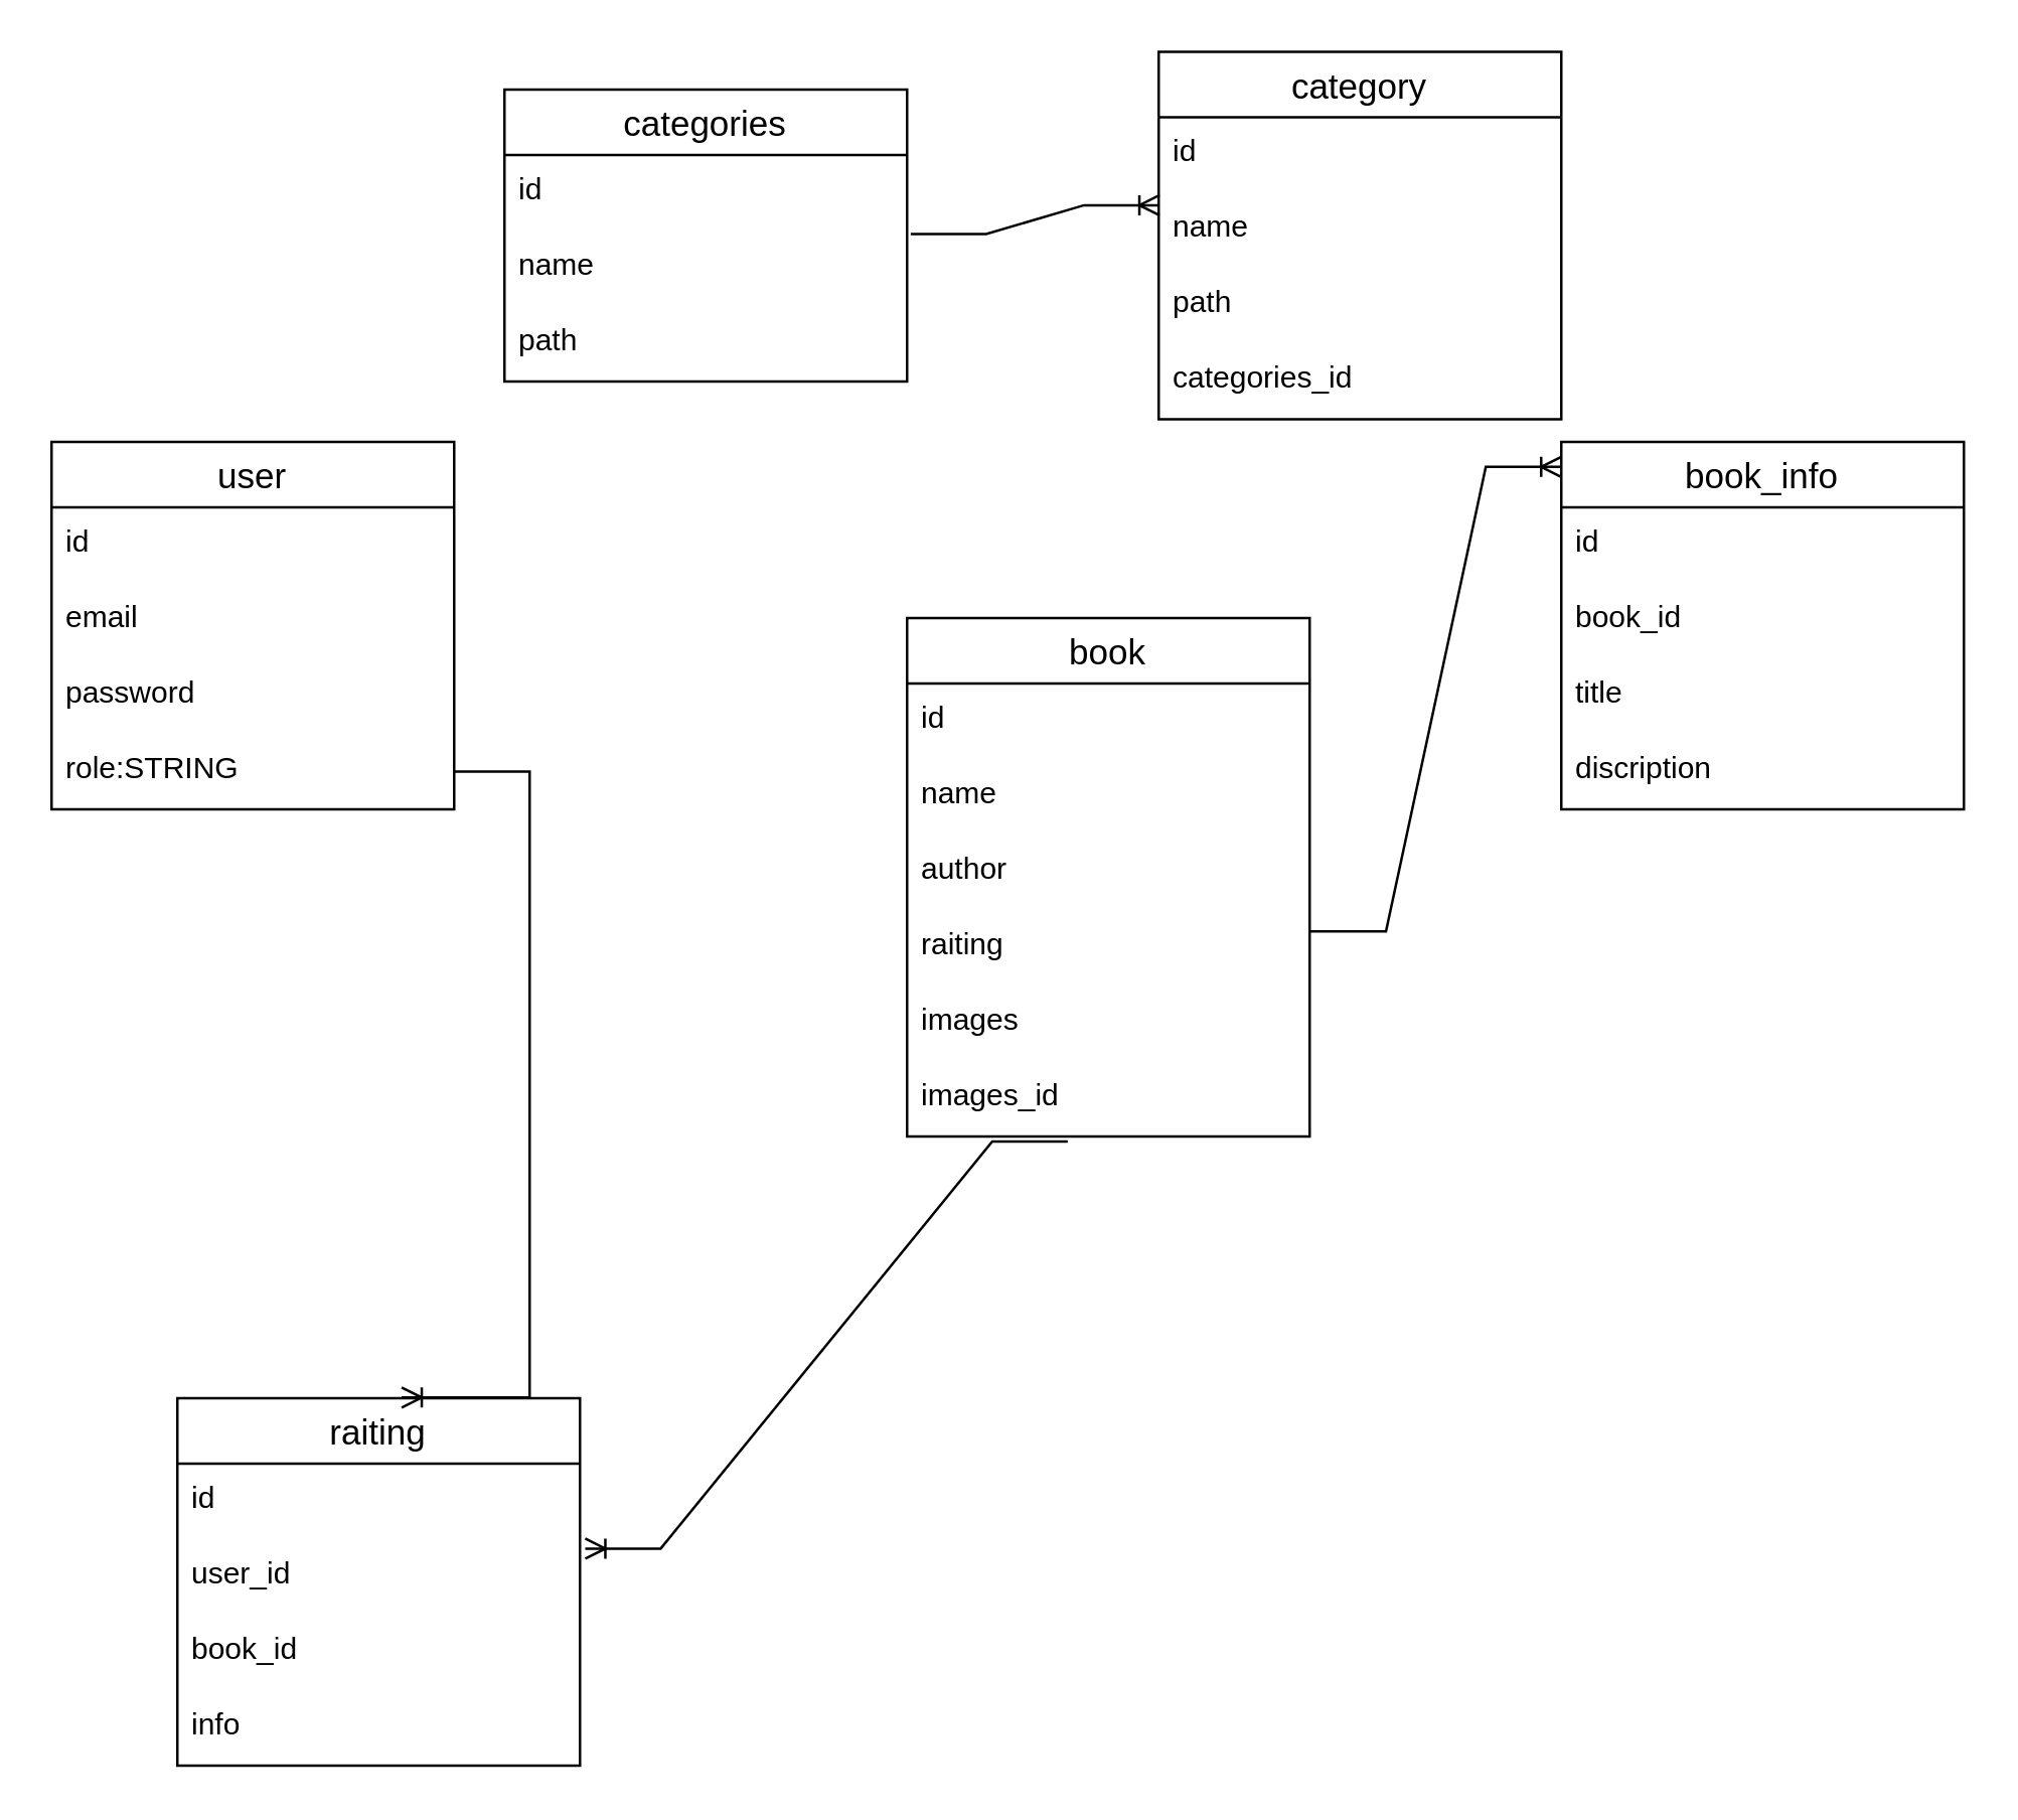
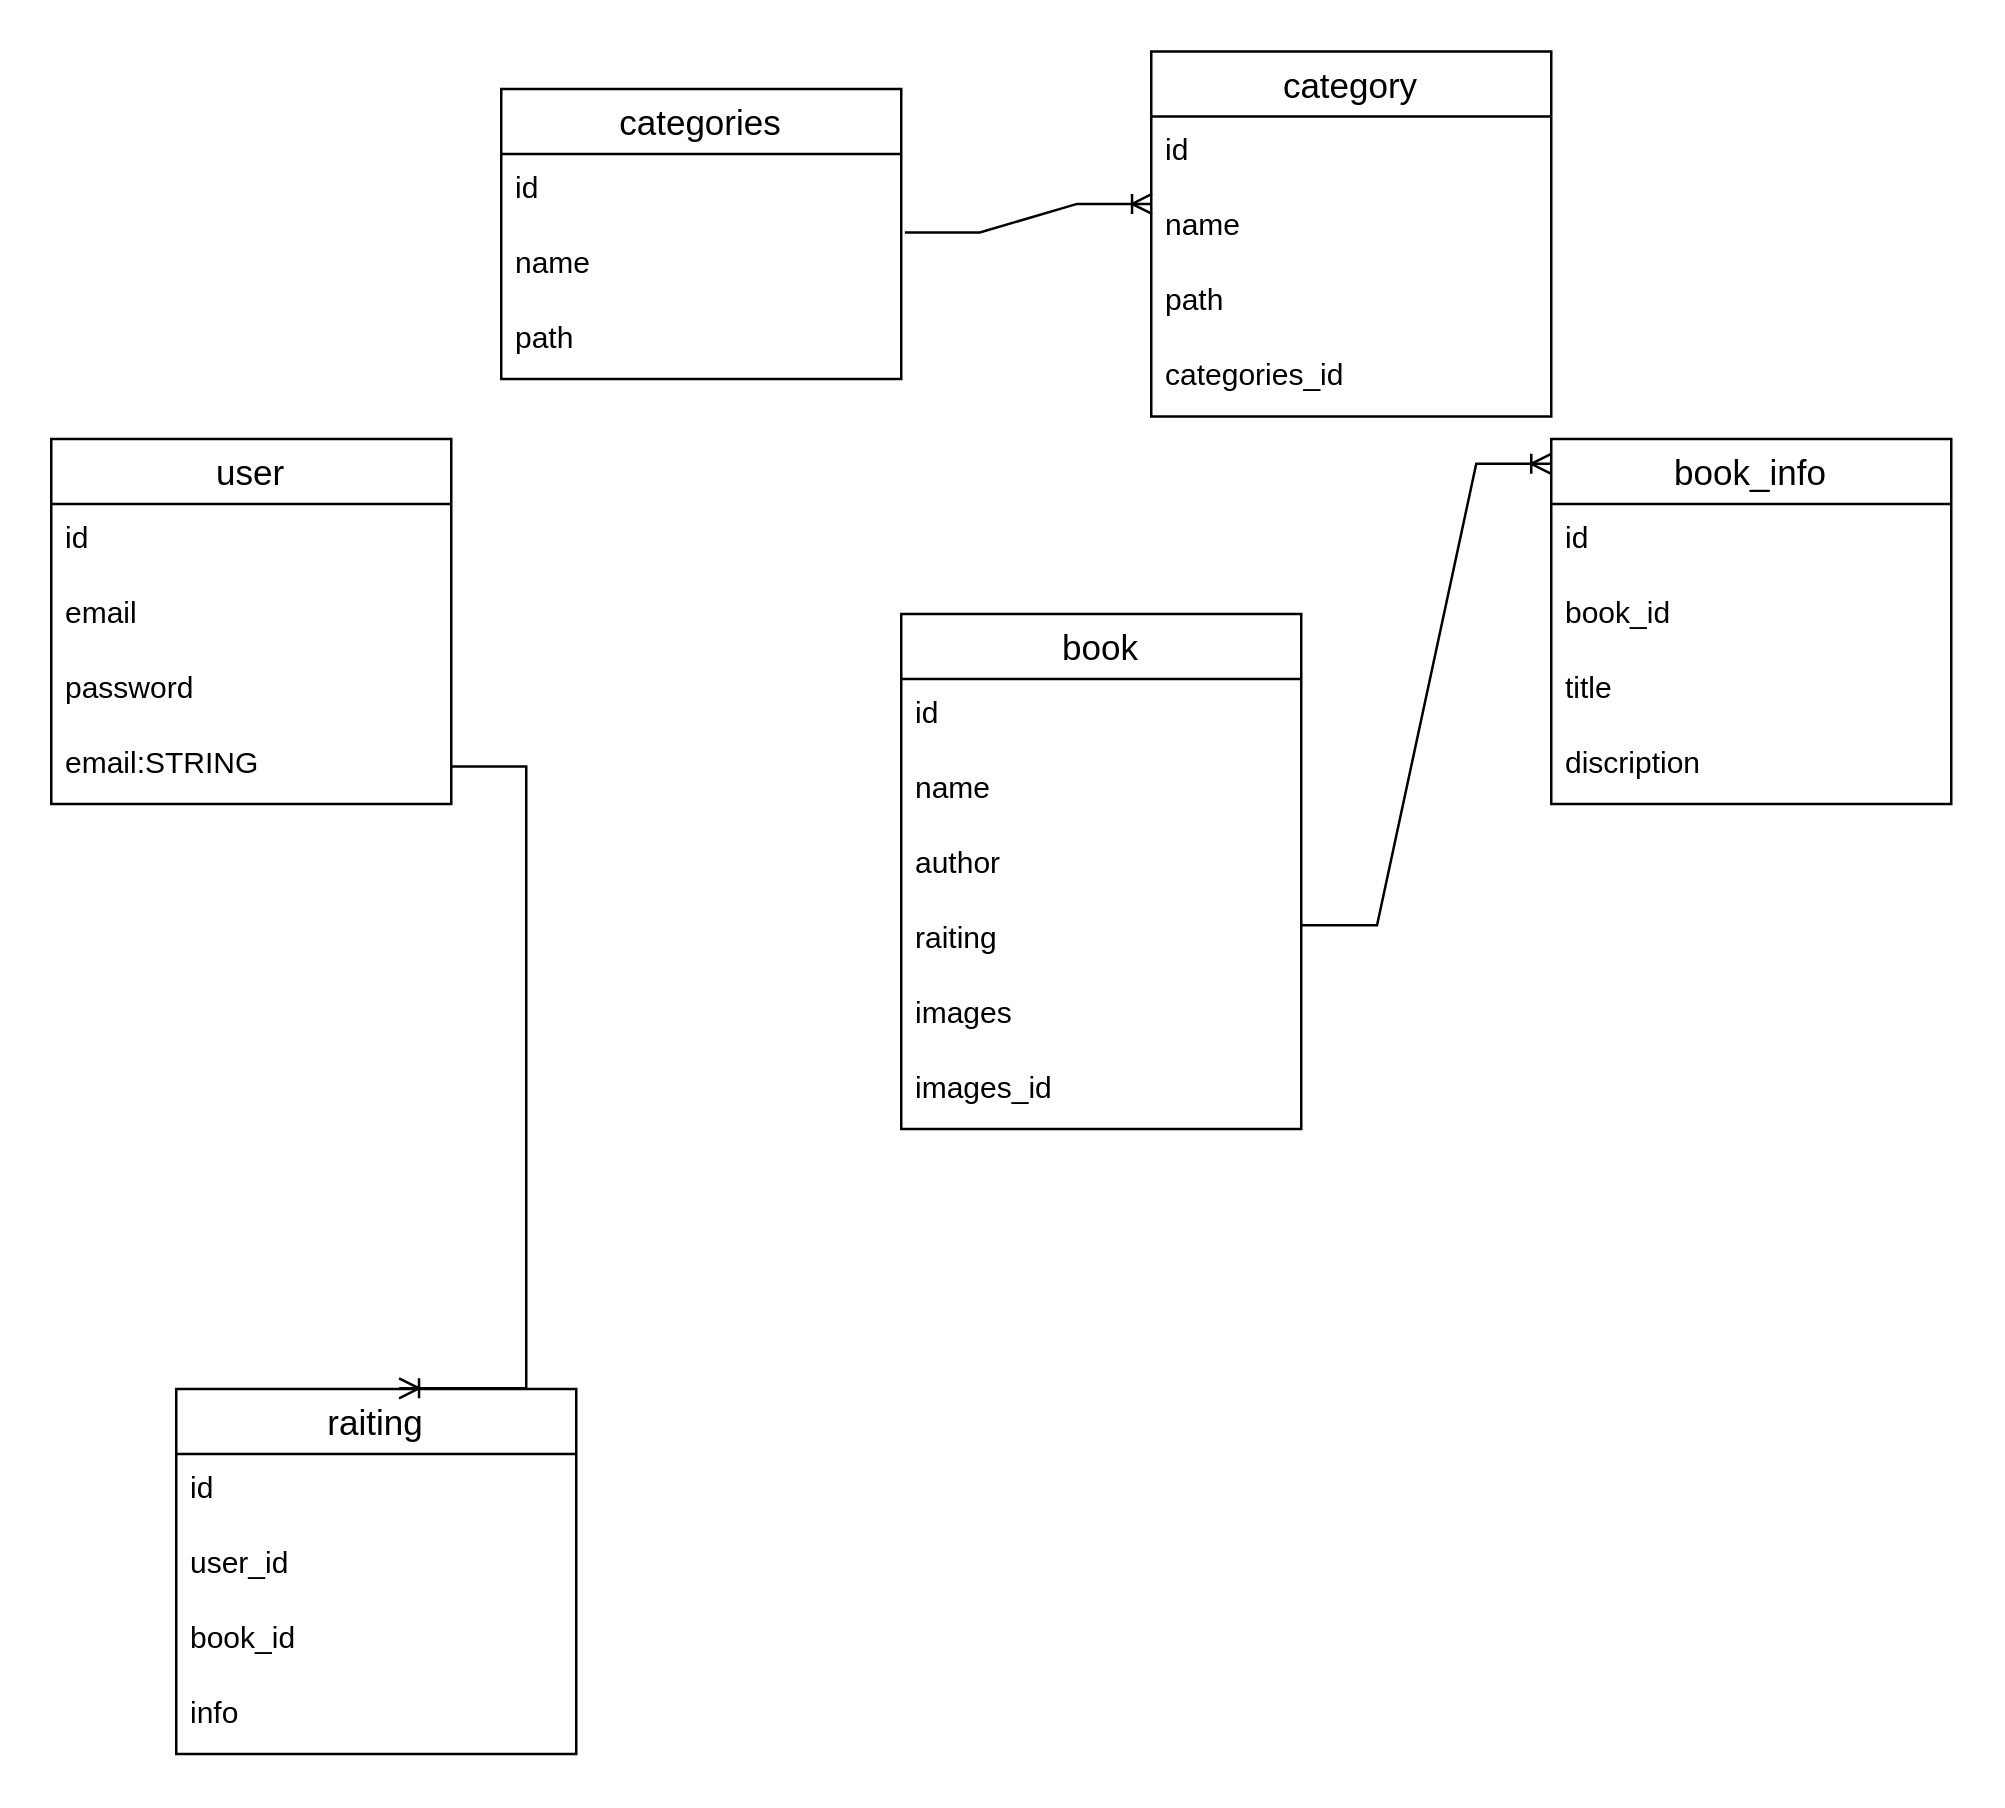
  <mxCell id="0" />
  <mxCell id="1" parent="0" />
  <mxCell id="2" value="user" style="swimlane;fontStyle=0;childLayout=stackLayout;horizontal=1;startSize=26;horizontalStack=0;resizeParent=1;resizeParentMax=0;resizeLast=0;collapsible=1;marginBottom=0;align=center;fontSize=14;" parent="1" vertex="1"><mxGeometry x="20" y="175" width="160" height="146" as="geometry" /></mxCell>
  <mxCell id="3" value="id" style="text;strokeColor=none;fillColor=none;spacingLeft=4;spacingRight=4;overflow=hidden;rotatable=0;points=[[0,0.5],[1,0.5]];portConstraint=eastwest;fontSize=12;" parent="2" vertex="1"><mxGeometry y="26" width="160" height="30" as="geometry" /></mxCell>
  <mxCell id="4" value="email" style="text;strokeColor=none;fillColor=none;spacingLeft=4;spacingRight=4;overflow=hidden;rotatable=0;points=[[0,0.5],[1,0.5]];portConstraint=eastwest;fontSize=12;" parent="2" vertex="1"><mxGeometry y="56" width="160" height="30" as="geometry" /></mxCell>
  <mxCell id="5" value="password" style="text;strokeColor=none;fillColor=none;spacingLeft=4;spacingRight=4;overflow=hidden;rotatable=0;points=[[0,0.5],[1,0.5]];portConstraint=eastwest;fontSize=12;" parent="2" vertex="1"><mxGeometry y="86" width="160" height="30" as="geometry" /></mxCell>
- <mxCell id="6" value="role:STRING" style="text;strokeColor=none;fillColor=none;spacingLeft=4;spacingRight=4;overflow=hidden;rotatable=0;points=[[0,0.5],[1,0.5]];portConstraint=eastwest;fontSize=12;" parent="2" vertex="1"><mxGeometry y="116" width="160" height="30" as="geometry" /></mxCell>
+ <mxCell id="6" value="email:STRING" style="text;strokeColor=none;fillColor=none;spacingLeft=4;spacingRight=4;overflow=hidden;rotatable=0;points=[[0,0.5],[1,0.5]];portConstraint=eastwest;fontSize=12;" parent="2" vertex="1"><mxGeometry y="116" width="160" height="30" as="geometry" /></mxCell>
  <mxCell id="7" value="book" style="swimlane;fontStyle=0;childLayout=stackLayout;horizontal=1;startSize=26;horizontalStack=0;resizeParent=1;resizeParentMax=0;resizeLast=0;collapsible=1;marginBottom=0;align=center;fontSize=14;" parent="1" vertex="1"><mxGeometry x="360" y="245" width="160" height="206" as="geometry" /></mxCell>
  <mxCell id="8" value="id" style="text;strokeColor=none;fillColor=none;spacingLeft=4;spacingRight=4;overflow=hidden;rotatable=0;points=[[0,0.5],[1,0.5]];portConstraint=eastwest;fontSize=12;" parent="7" vertex="1"><mxGeometry y="26" width="160" height="30" as="geometry" /></mxCell>
  <mxCell id="9" value="name" style="text;strokeColor=none;fillColor=none;spacingLeft=4;spacingRight=4;overflow=hidden;rotatable=0;points=[[0,0.5],[1,0.5]];portConstraint=eastwest;fontSize=12;" parent="7" vertex="1"><mxGeometry y="56" width="160" height="30" as="geometry" /></mxCell>
  <mxCell id="10" value="author" style="text;strokeColor=none;fillColor=none;spacingLeft=4;spacingRight=4;overflow=hidden;rotatable=0;points=[[0,0.5],[1,0.5]];portConstraint=eastwest;fontSize=12;" parent="7" vertex="1"><mxGeometry y="86" width="160" height="30" as="geometry" /></mxCell>
  <mxCell id="11" value="raiting" style="text;strokeColor=none;fillColor=none;spacingLeft=4;spacingRight=4;overflow=hidden;rotatable=0;points=[[0,0.5],[1,0.5]];portConstraint=eastwest;fontSize=12;" parent="7" vertex="1"><mxGeometry y="116" width="160" height="30" as="geometry" /></mxCell>
  <mxCell id="12" value="images" style="text;strokeColor=none;fillColor=none;spacingLeft=4;spacingRight=4;overflow=hidden;rotatable=0;points=[[0,0.5],[1,0.5]];portConstraint=eastwest;fontSize=12;" vertex="1" parent="7"><mxGeometry y="146" width="160" height="30" as="geometry" /></mxCell>
  <mxCell id="13" value="images_id&#10;" style="text;strokeColor=none;fillColor=none;spacingLeft=4;spacingRight=4;overflow=hidden;rotatable=0;points=[[0,0.5],[1,0.5]];portConstraint=eastwest;fontSize=12;" parent="7" vertex="1"><mxGeometry y="176" width="160" height="30" as="geometry" /></mxCell>
  <mxCell id="14" value="categories" style="swimlane;fontStyle=0;childLayout=stackLayout;horizontal=1;startSize=26;horizontalStack=0;resizeParent=1;resizeParentMax=0;resizeLast=0;collapsible=1;marginBottom=0;align=center;fontSize=14;" vertex="1" parent="1"><mxGeometry x="200" y="35" width="160" height="116" as="geometry" /></mxCell>
  <mxCell id="15" value="id" style="text;strokeColor=none;fillColor=none;spacingLeft=4;spacingRight=4;overflow=hidden;rotatable=0;points=[[0,0.5],[1,0.5]];portConstraint=eastwest;fontSize=12;" vertex="1" parent="14"><mxGeometry y="26" width="160" height="30" as="geometry" /></mxCell>
  <mxCell id="16" value="name" style="text;strokeColor=none;fillColor=none;spacingLeft=4;spacingRight=4;overflow=hidden;rotatable=0;points=[[0,0.5],[1,0.5]];portConstraint=eastwest;fontSize=12;" vertex="1" parent="14"><mxGeometry y="56" width="160" height="30" as="geometry" /></mxCell>
  <mxCell id="17" value="path" style="text;strokeColor=none;fillColor=none;spacingLeft=4;spacingRight=4;overflow=hidden;rotatable=0;points=[[0,0.5],[1,0.5]];portConstraint=eastwest;fontSize=12;" vertex="1" parent="14"><mxGeometry y="86" width="160" height="30" as="geometry" /></mxCell>
  <mxCell id="18" value="book_info" style="swimlane;fontStyle=0;childLayout=stackLayout;horizontal=1;startSize=26;horizontalStack=0;resizeParent=1;resizeParentMax=0;resizeLast=0;collapsible=1;marginBottom=0;align=center;fontSize=14;" vertex="1" parent="1"><mxGeometry x="620" y="175" width="160" height="146" as="geometry" /></mxCell>
  <mxCell id="19" value="id" style="text;strokeColor=none;fillColor=none;spacingLeft=4;spacingRight=4;overflow=hidden;rotatable=0;points=[[0,0.5],[1,0.5]];portConstraint=eastwest;fontSize=12;" vertex="1" parent="18"><mxGeometry y="26" width="160" height="30" as="geometry" /></mxCell>
  <mxCell id="20" value="book_id" style="text;strokeColor=none;fillColor=none;spacingLeft=4;spacingRight=4;overflow=hidden;rotatable=0;points=[[0,0.5],[1,0.5]];portConstraint=eastwest;fontSize=12;" vertex="1" parent="18"><mxGeometry y="56" width="160" height="30" as="geometry" /></mxCell>
  <mxCell id="21" value="title" style="text;strokeColor=none;fillColor=none;spacingLeft=4;spacingRight=4;overflow=hidden;rotatable=0;points=[[0,0.5],[1,0.5]];portConstraint=eastwest;fontSize=12;" vertex="1" parent="18"><mxGeometry y="86" width="160" height="30" as="geometry" /></mxCell>
  <mxCell id="22" value="discription" style="text;strokeColor=none;fillColor=none;spacingLeft=4;spacingRight=4;overflow=hidden;rotatable=0;points=[[0,0.5],[1,0.5]];portConstraint=eastwest;fontSize=12;" vertex="1" parent="18"><mxGeometry y="116" width="160" height="30" as="geometry" /></mxCell>
  <mxCell id="23" value="" style="edgeStyle=entityRelationEdgeStyle;fontSize=12;html=1;endArrow=ERoneToMany;rounded=0;exitX=1.002;exitY=0.282;exitDx=0;exitDy=0;exitPerimeter=0;entryX=0;entryY=0.068;entryDx=0;entryDy=0;entryPerimeter=0;" edge="1" parent="1" source="11" target="18"><mxGeometry width="100" height="100" relative="1" as="geometry"><mxPoint x="540" y="321" as="sourcePoint" /><mxPoint x="630" y="191" as="targetPoint" /></mxGeometry></mxCell>
  <mxCell id="24" value="raiting" style="swimlane;fontStyle=0;childLayout=stackLayout;horizontal=1;startSize=26;horizontalStack=0;resizeParent=1;resizeParentMax=0;resizeLast=0;collapsible=1;marginBottom=0;align=center;fontSize=14;" vertex="1" parent="1"><mxGeometry x="70" y="555" width="160" height="146" as="geometry" /></mxCell>
  <mxCell id="25" value="id" style="text;strokeColor=none;fillColor=none;spacingLeft=4;spacingRight=4;overflow=hidden;rotatable=0;points=[[0,0.5],[1,0.5]];portConstraint=eastwest;fontSize=12;" vertex="1" parent="24"><mxGeometry y="26" width="160" height="30" as="geometry" /></mxCell>
  <mxCell id="26" value="user_id" style="text;strokeColor=none;fillColor=none;spacingLeft=4;spacingRight=4;overflow=hidden;rotatable=0;points=[[0,0.5],[1,0.5]];portConstraint=eastwest;fontSize=12;" vertex="1" parent="24"><mxGeometry y="56" width="160" height="30" as="geometry" /></mxCell>
  <mxCell id="27" value="book_id" style="text;strokeColor=none;fillColor=none;spacingLeft=4;spacingRight=4;overflow=hidden;rotatable=0;points=[[0,0.5],[1,0.5]];portConstraint=eastwest;fontSize=12;" vertex="1" parent="24"><mxGeometry y="86" width="160" height="30" as="geometry" /></mxCell>
  <mxCell id="28" value="info" style="text;strokeColor=none;fillColor=none;spacingLeft=4;spacingRight=4;overflow=hidden;rotatable=0;points=[[0,0.5],[1,0.5]];portConstraint=eastwest;fontSize=12;" vertex="1" parent="24"><mxGeometry y="116" width="160" height="30" as="geometry" /></mxCell>
  <mxCell id="29" value="category" style="swimlane;fontStyle=0;childLayout=stackLayout;horizontal=1;startSize=26;horizontalStack=0;resizeParent=1;resizeParentMax=0;resizeLast=0;collapsible=1;marginBottom=0;align=center;fontSize=14;" vertex="1" parent="1"><mxGeometry x="460" y="20" width="160" height="146" as="geometry" /></mxCell>
  <mxCell id="30" value="id" style="text;strokeColor=none;fillColor=none;spacingLeft=4;spacingRight=4;overflow=hidden;rotatable=0;points=[[0,0.5],[1,0.5]];portConstraint=eastwest;fontSize=12;" vertex="1" parent="29"><mxGeometry y="26" width="160" height="30" as="geometry" /></mxCell>
  <mxCell id="31" value="name" style="text;strokeColor=none;fillColor=none;spacingLeft=4;spacingRight=4;overflow=hidden;rotatable=0;points=[[0,0.5],[1,0.5]];portConstraint=eastwest;fontSize=12;" vertex="1" parent="29"><mxGeometry y="56" width="160" height="30" as="geometry" /></mxCell>
  <mxCell id="32" value="path" style="text;strokeColor=none;fillColor=none;spacingLeft=4;spacingRight=4;overflow=hidden;rotatable=0;points=[[0,0.5],[1,0.5]];portConstraint=eastwest;fontSize=12;" vertex="1" parent="29"><mxGeometry y="86" width="160" height="30" as="geometry" /></mxCell>
  <mxCell id="33" value="categories_id" style="text;strokeColor=none;fillColor=none;spacingLeft=4;spacingRight=4;overflow=hidden;rotatable=0;points=[[0,0.5],[1,0.5]];portConstraint=eastwest;fontSize=12;" vertex="1" parent="29"><mxGeometry y="116" width="160" height="30" as="geometry" /></mxCell>
  <mxCell id="34" value="" style="edgeStyle=entityRelationEdgeStyle;fontSize=12;html=1;endArrow=ERoneToMany;rounded=0;entryX=0.002;entryY=0.165;entryDx=0;entryDy=0;entryPerimeter=0;exitX=1.009;exitY=0.047;exitDx=0;exitDy=0;exitPerimeter=0;" edge="1" parent="1" source="16" target="31"><mxGeometry width="100" height="100" relative="1" as="geometry"><mxPoint x="240" y="205" as="sourcePoint" /><mxPoint x="340" y="105" as="targetPoint" /></mxGeometry></mxCell>
  <mxCell id="35" value="" style="edgeStyle=entityRelationEdgeStyle;fontSize=12;html=1;endArrow=ERoneToMany;rounded=0;entryX=0.557;entryY=-0.002;entryDx=0;entryDy=0;entryPerimeter=0;" edge="1" parent="1" source="6" target="24"><mxGeometry width="100" height="100" relative="1" as="geometry"><mxPoint x="180" y="265" as="sourcePoint" /><mxPoint x="340" y="345" as="targetPoint" /></mxGeometry></mxCell>
- <mxCell id="36" value="" style="edgeStyle=entityRelationEdgeStyle;fontSize=12;html=1;endArrow=ERoneToMany;rounded=0;exitX=0.399;exitY=1.067;exitDx=0;exitDy=0;exitPerimeter=0;entryX=1.013;entryY=0.125;entryDx=0;entryDy=0;entryPerimeter=0;" edge="1" parent="1" source="13" target="26"><mxGeometry width="100" height="100" relative="1" as="geometry"><mxPoint x="240" y="565" as="sourcePoint" /><mxPoint x="340" y="465" as="targetPoint" /></mxGeometry></mxCell>
